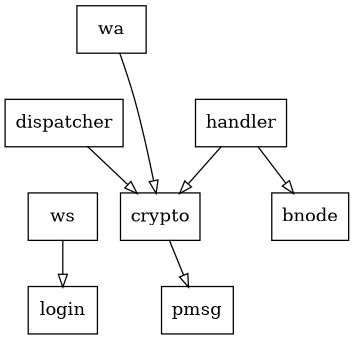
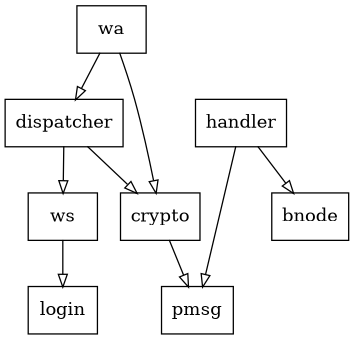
  digraph {
    fontname="Bitstream Vera Sans"
    fontsize=8
    node [shape=record]
    edge [arrowhead=empty]
    wa
    dispatcher
    crypto
    ws
    pmsg
    login
    handler
    bnode
+   wa -> dispatcher
    wa -> crypto
    dispatcher -> crypto
+   dispatcher -> ws
    crypto -> pmsg
    ws -> login
-   handler -> crypto
+   handler -> pmsg
    handler -> bnode
  }
